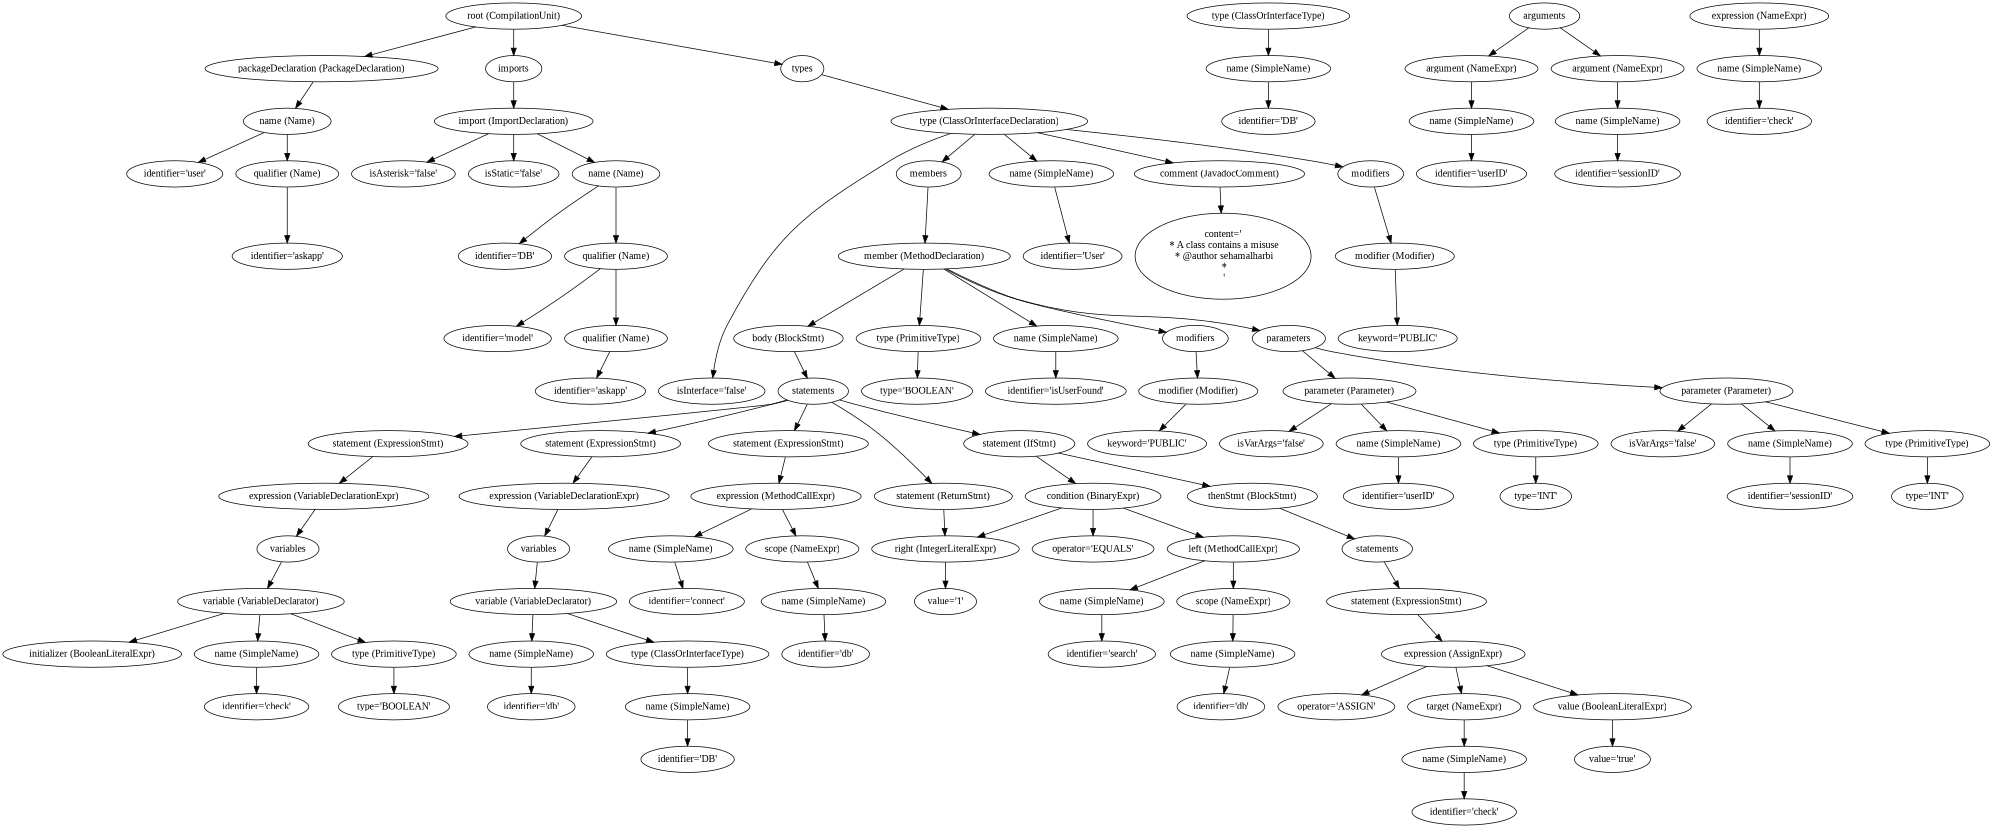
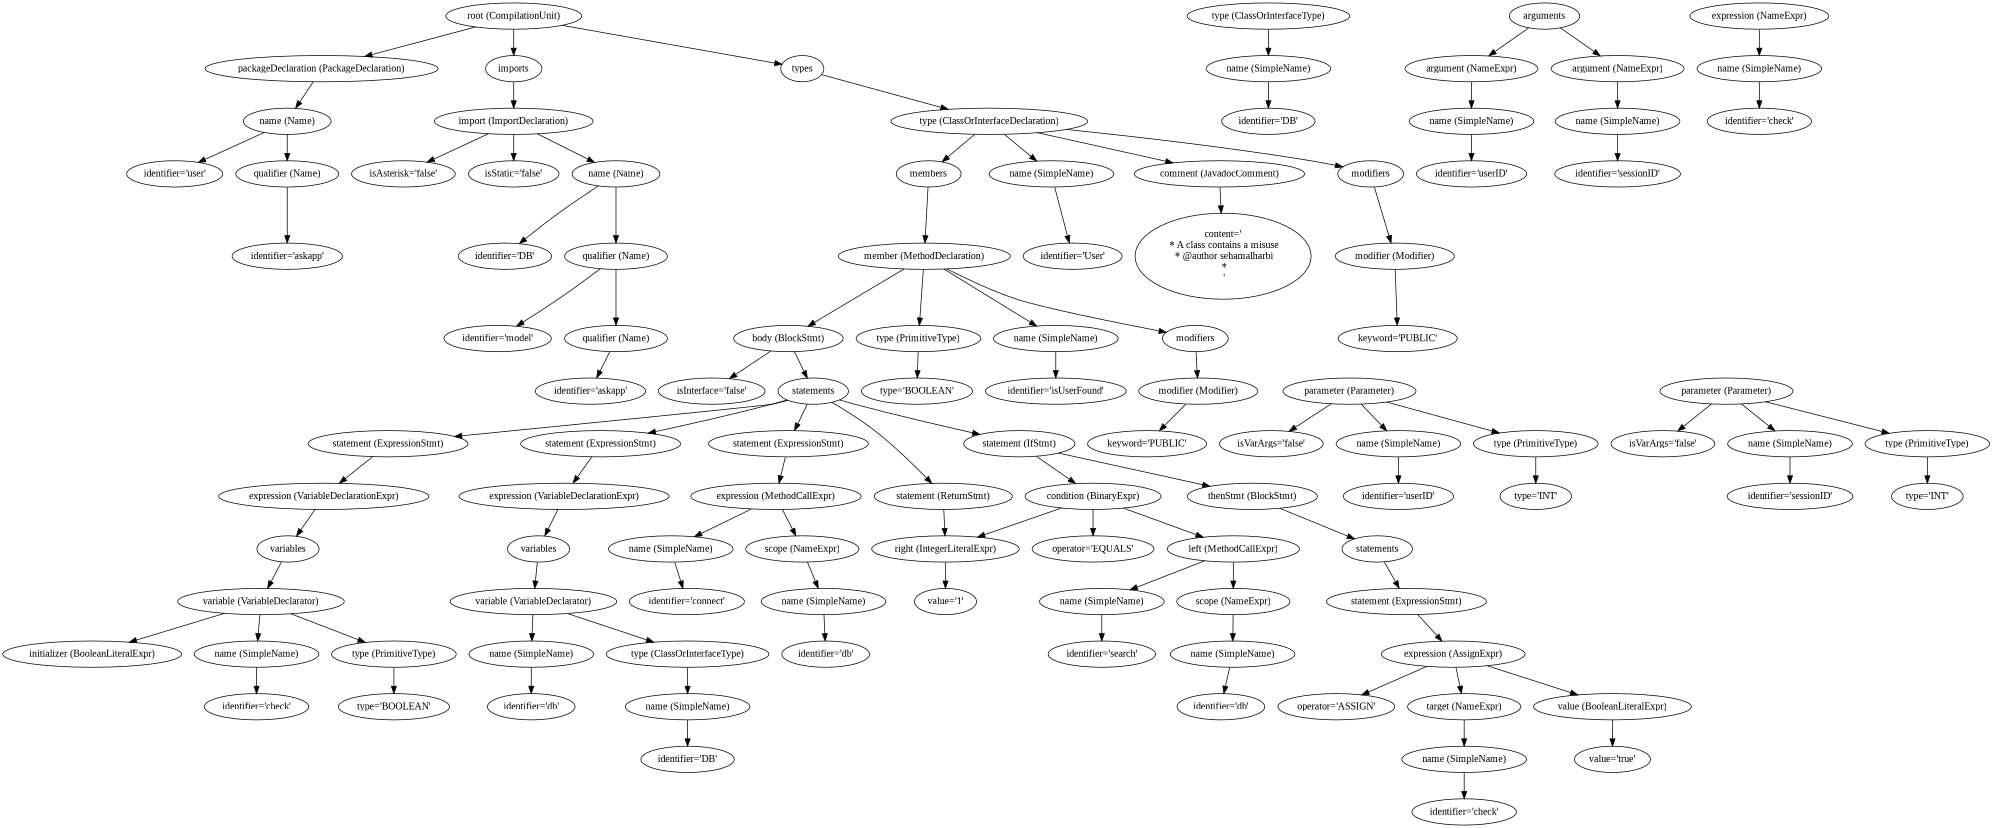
  digraph {
    fontname="Liberation Serif"
    node [fontname="Liberation Serif"]
    edge [fontname="Liberation Serif"]
    n1 [label="root (CompilationUnit)"]
    n2 [label="packageDeclaration (PackageDeclaration)"]
    n3 [label=imports]
    n4 [label=types]
    n5 [label="name (Name)"]
    n6 [label="import (ImportDeclaration)"]
    n7 [label="type (ClassOrInterfaceDeclaration)"]
    n8 [label="identifier='user'"]
    n9 [label="qualifier (Name)"]
    n10 [label="identifier='askapp'"]
    n11 [label="isAsterisk='false'"]
    n12 [label="isStatic='false'"]
    n13 [label="name (Name)"]
    n14 [label="identifier='DB'"]
    n15 [label="qualifier (Name)"]
    n16 [label="identifier='model'"]
    n17 [label="qualifier (Name)"]
    n18 [label="identifier='askapp'"]
    n19 [label="isInterface='false'"]
    n20 [label="name (SimpleName)"]
    n21 [label="comment (JavadocComment)"]
    n22 [label=members]
    n23 [label=modifiers]
    n24 [label="identifier='User'"]
    n25 [label="content='\n * A class contains a misuse\n * @author sehamalharbi\n *\n '"]
    n26 [label="member (MethodDeclaration)"]
    n27 [label="modifier (Modifier)"]
    n28 [label="body (BlockStmt)"]
    n29 [label="type (PrimitiveType)"]
    n30 [label="name (SimpleName)"]
    n31 [label=modifiers]
-   n32 [label=parameters]
    n33 [label=statements]
    n34 [label="type='BOOLEAN'"]
    n35 [label="identifier='isUserFound'"]
    n36 [label="modifier (Modifier)"]
    n37 [label="parameter (Parameter)"]
    n38 [label="parameter (Parameter)"]
    n39 [label="statement (ExpressionStmt)"]
    n40 [label="statement (ExpressionStmt)"]
    n41 [label="statement (ExpressionStmt)"]
    n42 [label="statement (IfStmt)"]
    n43 [label="statement (ReturnStmt)"]
    n44 [label="expression (VariableDeclarationExpr)"]
    n45 [label="expression (VariableDeclarationExpr)"]
    n46 [label="expression (MethodCallExpr)"]
    n47 [label="condition (BinaryExpr)"]
    n48 [label="thenStmt (BlockStmt)"]
    n49 [label="right (IntegerLiteralExpr)"]
    n50 [label=variables]
    n51 [label="variable (VariableDeclarator)"]
    n52 [label="initializer (BooleanLiteralExpr)"]
    n53 [label="name (SimpleName)"]
    n54 [label="type (PrimitiveType)"]
    n55 [label="identifier='check'"]
    n56 [label="type='BOOLEAN'"]
    n57 [label=variables]
    n58 [label="variable (VariableDeclarator)"]
    n59 [label="name (SimpleName)"]
    n60 [label="type (ClassOrInterfaceType)"]
    n61 [label="identifier='db'"]
    n62 [label="name (SimpleName)"]
    n63 [label="type (ClassOrInterfaceType)"]
    n64 [label="name (SimpleName)"]
    n65 [label="identifier='DB'"]
    n66 [label="identifier='DB'"]
    n67 [label="name (SimpleName)"]
    n68 [label="scope (NameExpr)"]
    n69 [label="identifier='connect'"]
    n70 [label="name (SimpleName)"]
    n71 [label="identifier='db'"]
    n72 [label="operator='EQUALS'"]
    n73 [label="left (MethodCallExpr)"]
    n74 [label=statements]
    n75 [label="name (SimpleName)"]
    n76 [label="scope (NameExpr)"]
    n77 [label="value='1'"]
    n78 [label="identifier='search'"]
    n79 [label="name (SimpleName)"]
    n80 [label=arguments]
    n81 [label="argument (NameExpr)"]
    n82 [label="argument (NameExpr)"]
    n83 [label="identifier='db'"]
    n84 [label="name (SimpleName)"]
    n85 [label="name (SimpleName)"]
    n86 [label="identifier='userID'"]
    n87 [label="identifier='sessionID'"]
    n88 [label="statement (ExpressionStmt)"]
    n89 [label="expression (AssignExpr)"]
    n90 [label="operator='ASSIGN'"]
    n91 [label="target (NameExpr)"]
    n92 [label="value (BooleanLiteralExpr)"]
    n93 [label="name (SimpleName)"]
    n94 [label="value='true'"]
    n95 [label="identifier='check'"]
    n96 [label="expression (NameExpr)"]
    n97 [label="name (SimpleName)"]
    n98 [label="identifier='check'"]
    n99 [label="keyword='PUBLIC'"]
    n100 [label="isVarArgs='false'"]
    n101 [label="name (SimpleName)"]
    n102 [label="type (PrimitiveType)"]
    n103 [label="isVarArgs='false'"]
    n104 [label="name (SimpleName)"]
    n105 [label="type (PrimitiveType)"]
    n106 [label="identifier='userID'"]
    n107 [label="type='INT'"]
    n108 [label="identifier='sessionID'"]
    n109 [label="type='INT'"]
    n110 [label="keyword='PUBLIC'"]
    n1 -> n2
    n1 -> n3
    n1 -> n4
    n2 -> n5
    n3 -> n6
    n4 -> n7
    n5 -> n8
    n5 -> n9
    n6 -> n11
    n6 -> n12
    n6 -> n13
-   n7 -> n19
+   n28 -> n19
    n7 -> n20
    n7 -> n21
    n7 -> n22
    n7 -> n23
    n9 -> n10
    n13 -> n14
    n13 -> n15
    n15 -> n16
    n15 -> n17
    n17 -> n18
    n20 -> n24
    n21 -> n25
    n22 -> n26
    n23 -> n27
    n26 -> n28
    n26 -> n29
    n26 -> n30
    n26 -> n31
-   n26 -> n32
    n27 -> n110
    n28 -> n33
    n29 -> n34
    n30 -> n35
    n31 -> n36
-   n32 -> n37
-   n32 -> n38
    n33 -> n39
    n33 -> n40
    n33 -> n41
    n33 -> n42
    n33 -> n43
    n36 -> n99
    n37 -> n100
    n37 -> n101
    n37 -> n102
    n38 -> n103
    n38 -> n104
    n38 -> n105
    n39 -> n44
    n40 -> n45
    n41 -> n46
    n42 -> n47
    n42 -> n48
    n43 -> n49
    n44 -> n50
    n45 -> n57
    n46 -> n67
    n46 -> n68
    n47 -> n49
    n47 -> n72
    n47 -> n73
    n48 -> n74
    n49 -> n77
    n50 -> n51
    n51 -> n52
    n51 -> n53
    n51 -> n54
    n53 -> n55
    n54 -> n56
    n57 -> n58
    n58 -> n59
    n58 -> n60
    n59 -> n61
    n60 -> n62
    n62 -> n66
    n63 -> n64
    n64 -> n65
    n67 -> n69
    n68 -> n70
    n70 -> n71
    n73 -> n75
    n73 -> n76
    n74 -> n88
    n75 -> n78
    n76 -> n79
    n79 -> n83
    n80 -> n81
    n80 -> n82
    n81 -> n84
    n82 -> n85
    n84 -> n86
    n85 -> n87
    n88 -> n89
    n89 -> n90
    n89 -> n91
    n89 -> n92
    n91 -> n93
    n92 -> n94
    n93 -> n95
    n96 -> n97
    n97 -> n98
    n101 -> n106
    n102 -> n107
    n104 -> n108
    n105 -> n109
  }
